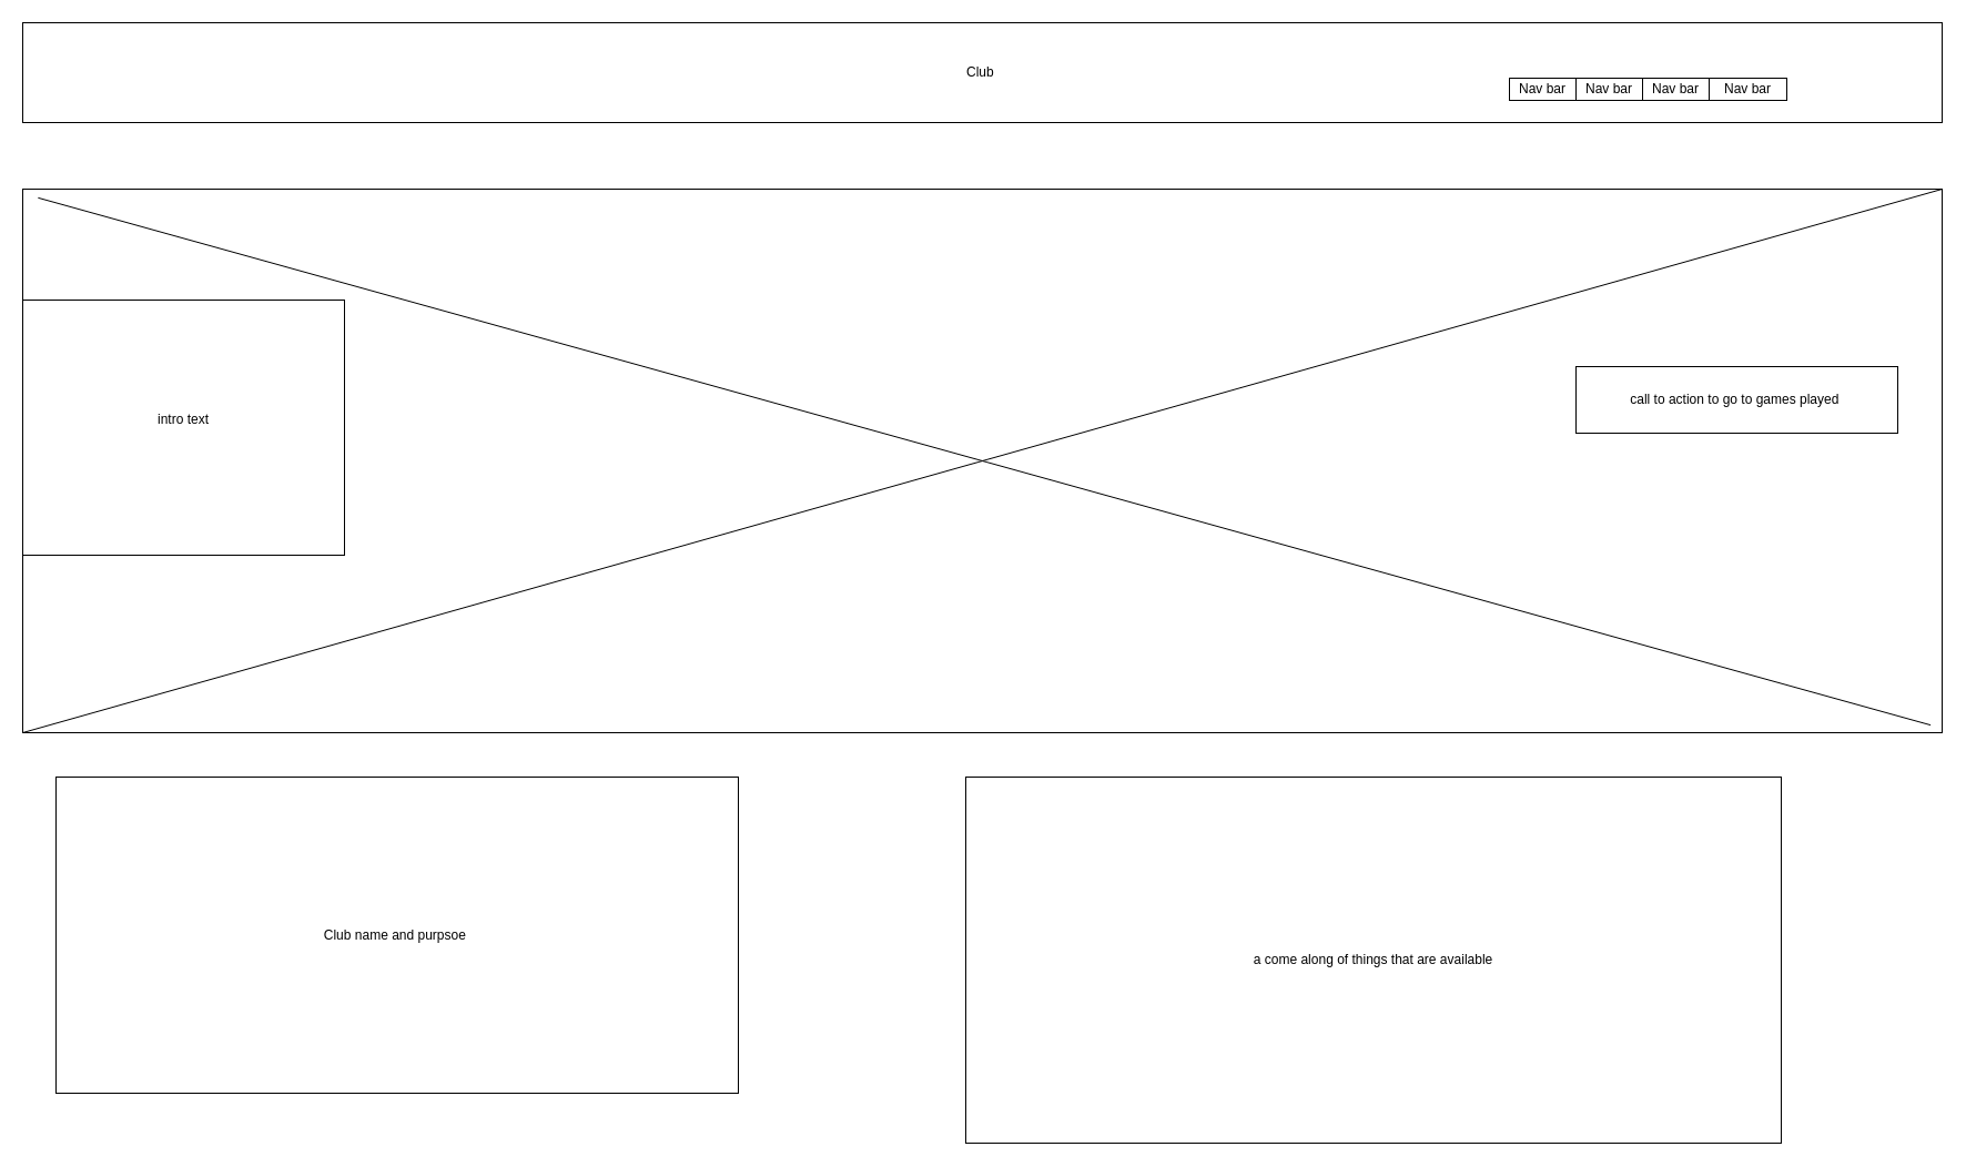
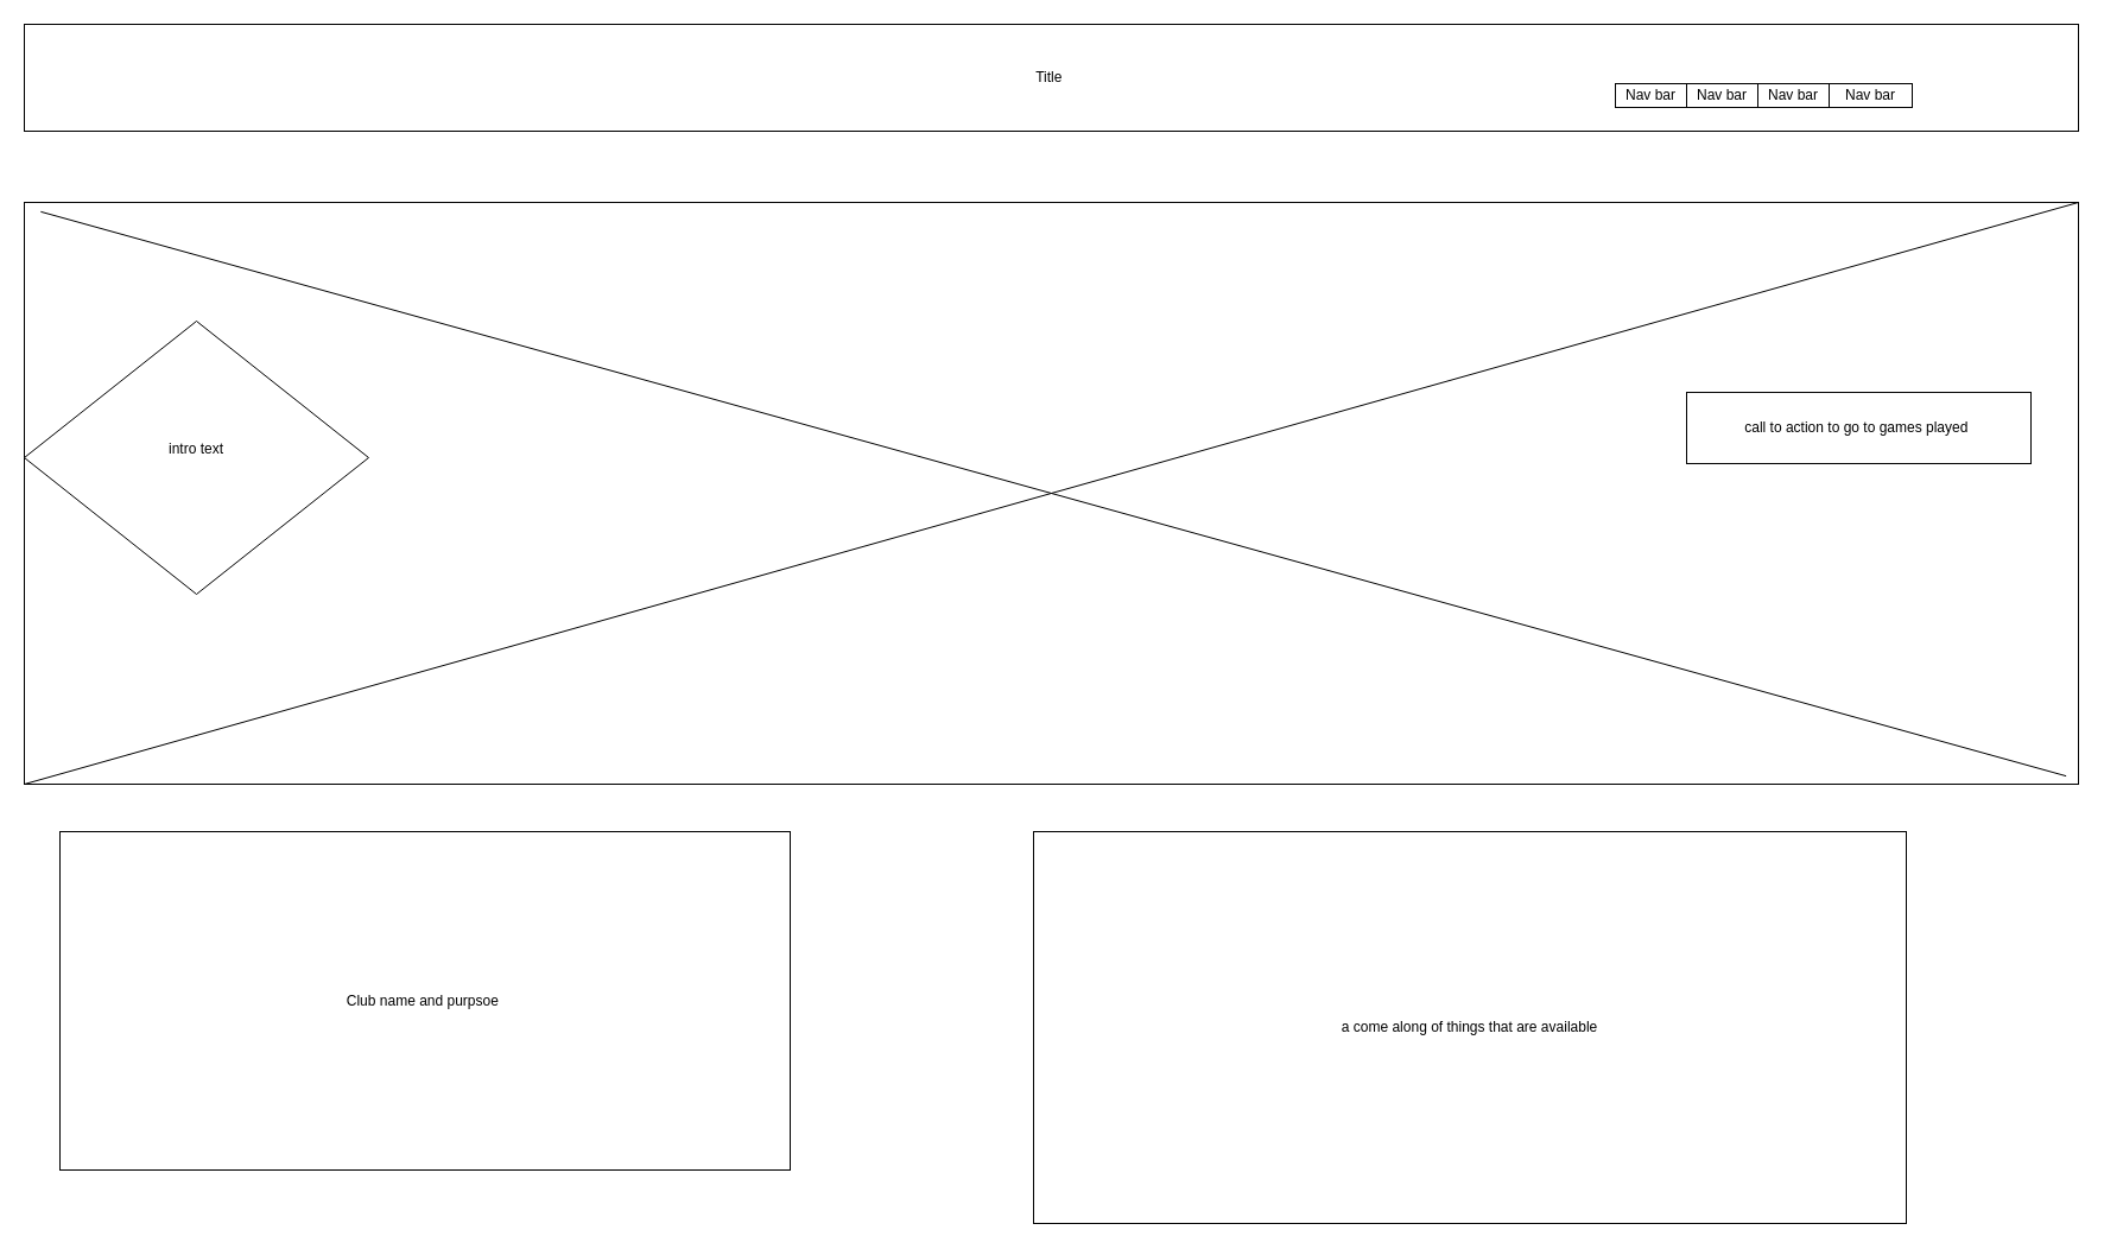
  <mxCell id="0" />
  <mxCell id="1" parent="0" />
  <mxCell id="2" value="" style="rounded=0;whiteSpace=wrap;html=1;" vertex="1" parent="1"><mxGeometry y="170" width="1730" height="490" as="geometry" x="20" /></mxCell>
- <mxCell id="3" value="Club&amp;nbsp;" style="rounded=0;whiteSpace=wrap;html=1;" vertex="1" parent="1"><mxGeometry y="20" width="1730" height="90" as="geometry" x="20" /></mxCell>
+ <mxCell id="3" value="Title&amp;nbsp;" style="rounded=0;whiteSpace=wrap;html=1;" vertex="1" parent="1"><mxGeometry y="20" width="1730" height="90" as="geometry" x="20" /></mxCell>
  <mxCell id="4" value="Nav bar" style="rounded=0;whiteSpace=wrap;html=1;" vertex="1" parent="1"><mxGeometry x="1420" y="70" width="60" height="20" as="geometry" /></mxCell>
  <mxCell id="5" value="Nav bar" style="rounded=0;whiteSpace=wrap;html=1;" vertex="1" parent="1"><mxGeometry x="1480" y="70" width="60" height="20" as="geometry" /></mxCell>
  <mxCell id="6" value="Nav bar" style="rounded=0;whiteSpace=wrap;html=1;" vertex="1" parent="1"><mxGeometry x="1540" y="70" width="70" height="20" as="geometry" /></mxCell>
  <mxCell id="7" value="Nav bar" style="rounded=0;whiteSpace=wrap;html=1;" vertex="1" parent="1"><mxGeometry x="1360" y="70" width="60" height="20" as="geometry" /></mxCell>
  <mxCell id="8" value="" style="endArrow=none;html=1;rounded=0;exitX=0.008;exitY=0.016;exitDx=0;exitDy=0;exitPerimeter=0;entryX=0.994;entryY=0.986;entryDx=0;entryDy=0;entryPerimeter=0;" edge="1" parent="1" source="2" target="2"><mxGeometry width="50" height="50" relative="1" as="geometry"><mxPoint x="420" y="440" as="sourcePoint" /><mxPoint x="470" y="390" as="targetPoint" /></mxGeometry></mxCell>
  <mxCell id="9" value="" style="endArrow=none;html=1;rounded=0;entryX=1;entryY=0;entryDx=0;entryDy=0;exitX=0;exitY=1;exitDx=0;exitDy=0;" edge="1" parent="1" source="2" target="2"><mxGeometry width="50" height="50" relative="1" as="geometry"><mxPoint x="200" y="545" as="sourcePoint" /><mxPoint x="1686" y="230" as="targetPoint" /></mxGeometry></mxCell>
- <mxCell id="10" value="intro text&lt;div&gt;&lt;br&gt;&lt;/div&gt;" style="rounded=0;whiteSpace=wrap;html=1;" vertex="1" parent="1"><mxGeometry y="270" width="290" height="230" as="geometry" x="20" /></mxCell>
+ <mxCell id="10" value="intro text&lt;div&gt;&lt;br&gt;&lt;/div&gt;" style="rhombus;whiteSpace=wrap;html=1;" vertex="1" parent="1"><mxGeometry y="270" width="290" height="230" as="geometry" x="20" /></mxCell>
  <mxCell id="11" value="call to action to go to games played&amp;nbsp;" style="rounded=0;whiteSpace=wrap;html=1;" vertex="1" parent="1"><mxGeometry x="1420" y="330" width="290" height="60" as="geometry" /></mxCell>
  <mxCell id="12" value="Club name and purpsoe&amp;nbsp;" style="rounded=0;whiteSpace=wrap;html=1;" vertex="1" parent="1"><mxGeometry x="50" y="700" width="615" height="285" as="geometry" /></mxCell>
  <mxCell id="13" value="&amp;nbsp;a come along of things that are available&amp;nbsp;" style="rounded=0;whiteSpace=wrap;html=1;" vertex="1" parent="1"><mxGeometry x="870" y="700" width="735" height="330" as="geometry" /></mxCell>
